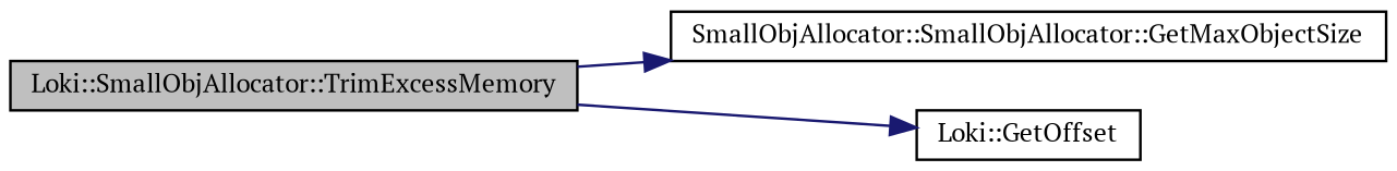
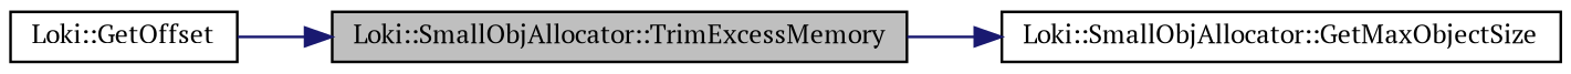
  digraph {
    fontname="PT Serif"
    rankdir=LR
    node [color=black fontname="PT Serif" fontsize=10 shape=record]
    edge [color=midnightblue fontname="PT Serif" fontsize=10 labelfontname="FreeSans.ttf" labelfontsize=10 style=solid]
    n1 [fillcolor=grey75 fontcolor=black height=0.2 label="Loki::SmallObjAllocator::TrimExcessMemory" style=filled width=0.4]
-   n2 [height=0.2 label="SmallObjAllocator::SmallObjAllocator::GetMaxObjectSize" width=0.4]
+   n2 [height=0.2 label="Loki::SmallObjAllocator::GetMaxObjectSize" width=0.4]
    n3 [height=0.2 label="Loki::GetOffset" width=0.4]
    n1 -> n2
-   n1 -> n3
+   n3 -> n1
  }
